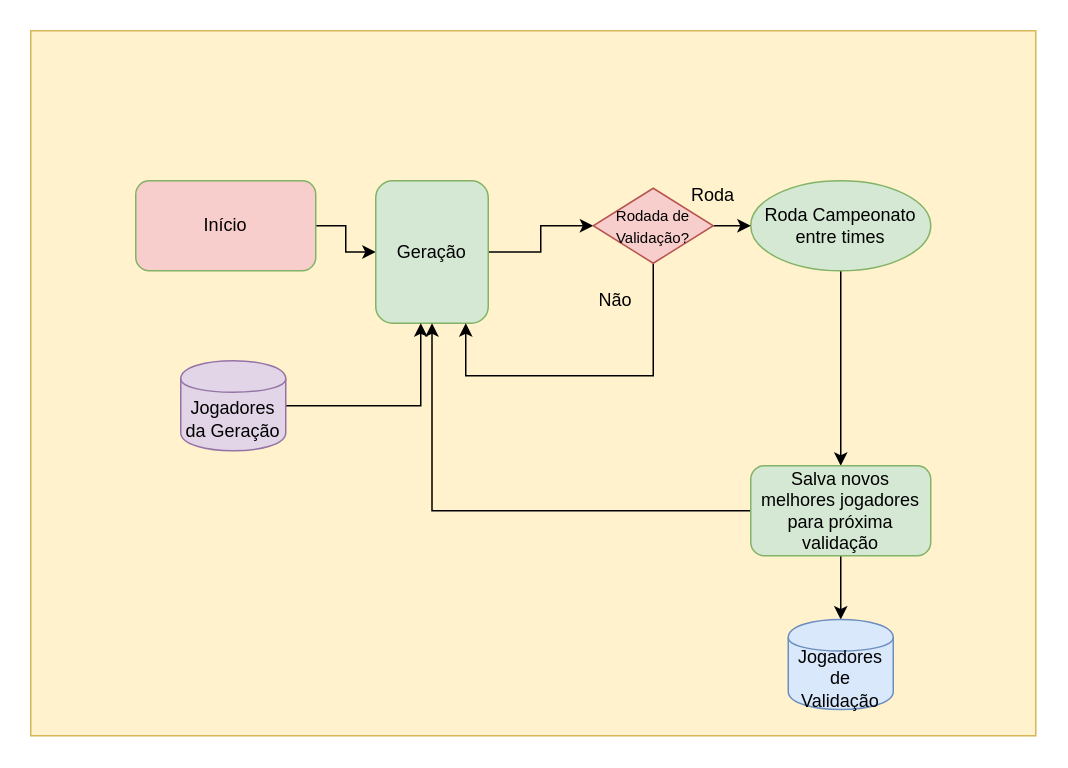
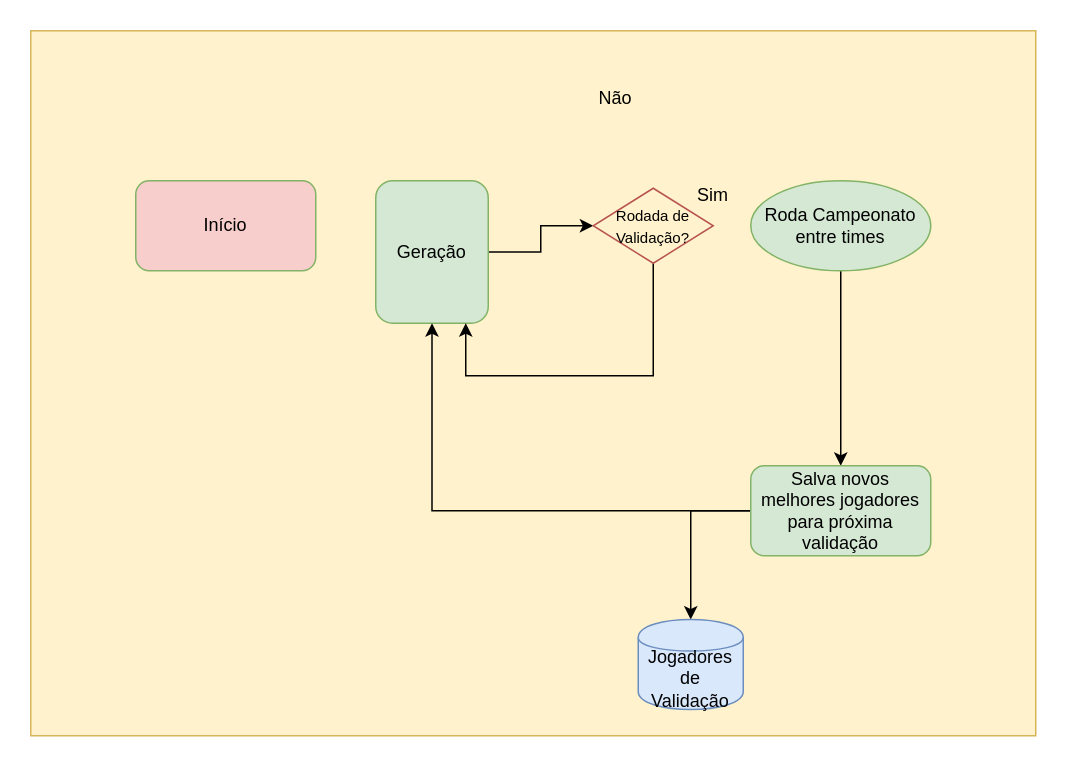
  <mxCell id="0" />
  <mxCell id="1" parent="0" />
  <mxCell id="2" value="" style="rounded=0;whiteSpace=wrap;html=1;fillColor=#fff2cc;strokeColor=#d6b656;" vertex="1" parent="1"><mxGeometry x="20" y="20" width="670" height="470" as="geometry" /></mxCell>
- <mxCell id="3" style="edgeStyle=orthogonalEdgeStyle;rounded=0;orthogonalLoop=1;jettySize=auto;html=1;" edge="1" parent="1" source="4" target="6"><mxGeometry relative="1" as="geometry" /></mxCell>
  <mxCell id="4" value="Início" style="rounded=1;whiteSpace=wrap;html=1;fillColor=#f8cecc;strokeColor=#82b366;" vertex="1" parent="1"><mxGeometry x="90" y="120" width="120" height="60" as="geometry" /></mxCell>
  <mxCell id="5" style="edgeStyle=orthogonalEdgeStyle;rounded=0;orthogonalLoop=1;jettySize=auto;html=1;entryX=0;entryY=0.5;entryDx=0;entryDy=0;" edge="1" parent="1" source="6" target="11"><mxGeometry relative="1" as="geometry" /></mxCell>
  <mxCell id="6" value="Geração" style="rounded=1;whiteSpace=wrap;html=1;fillColor=#d5e8d4;strokeColor=#82b366;" vertex="1" parent="1"><mxGeometry x="250" y="120" width="75" height="95" as="geometry" /></mxCell>
  <mxCell id="7" style="edgeStyle=orthogonalEdgeStyle;rounded=0;orthogonalLoop=1;jettySize=auto;html=1;" edge="1" parent="1" source="8" target="14"><mxGeometry relative="1" as="geometry" /></mxCell>
  <mxCell id="8" value="Roda Campeonato entre times" style="ellipse;whiteSpace=wrap;html=1;fillColor=#d5e8d4;strokeColor=#82b366;" vertex="1" parent="1"><mxGeometry x="500" y="120" width="120" height="60" as="geometry" /></mxCell>
- <mxCell id="9" style="edgeStyle=orthogonalEdgeStyle;rounded=0;orthogonalLoop=1;jettySize=auto;html=1;" edge="1" parent="1" source="11" target="8"><mxGeometry relative="1" as="geometry" /></mxCell>
  <mxCell id="10" style="edgeStyle=orthogonalEdgeStyle;rounded=0;orthogonalLoop=1;jettySize=auto;html=1;" edge="1" parent="1" source="11" target="6"><mxGeometry relative="1" as="geometry"><Array as="points"><mxPoint x="435" y="250" /><mxPoint x="310" y="250" /></Array></mxGeometry></mxCell>
- <mxCell id="11" value="&lt;font style=&quot;font-size: 10px&quot;&gt;Rodada de Validação?&lt;/font&gt;" style="rhombus;whiteSpace=wrap;html=1;fillColor=#f8cecc;strokeColor=#b85450;" vertex="1" parent="1"><mxGeometry x="395" y="125" width="80" height="50" as="geometry" /></mxCell>
+ <mxCell id="11" value="&lt;font style=&quot;font-size: 10px&quot;&gt;Rodada de Validação?&lt;/font&gt;" style="rhombus;whiteSpace=wrap;html=1;fillColor=#fff2cc;strokeColor=#b85450;" vertex="1" parent="1"><mxGeometry x="395" y="125" width="80" height="50" as="geometry" /></mxCell>
  <mxCell id="12" style="edgeStyle=orthogonalEdgeStyle;rounded=0;orthogonalLoop=1;jettySize=auto;html=1;" edge="1" parent="1" source="14" target="6"><mxGeometry relative="1" as="geometry" /></mxCell>
  <mxCell id="13" style="edgeStyle=orthogonalEdgeStyle;rounded=0;orthogonalLoop=1;jettySize=auto;html=1;" edge="1" parent="1" source="14" target="17"><mxGeometry relative="1" as="geometry" /></mxCell>
  <mxCell id="14" value="Salva novos melhores jogadores para próxima validação" style="rounded=1;whiteSpace=wrap;html=1;fillColor=#d5e8d4;strokeColor=#82b366;" vertex="1" parent="1"><mxGeometry x="500" y="310" width="120" height="60" as="geometry" /></mxCell>
- <mxCell id="15" value="Roda" style="text;html=1;strokeColor=none;fillColor=none;align=center;verticalAlign=middle;whiteSpace=wrap;rounded=0;" vertex="1" parent="1"><mxGeometry x="455" y="120" width="40" height="20" as="geometry" /></mxCell>
- <mxCell id="16" value="Não" style="text;html=1;strokeColor=none;fillColor=none;align=center;verticalAlign=middle;whiteSpace=wrap;rounded=0;" vertex="1" parent="1"><mxGeometry x="390" y="190" width="40" height="20" as="geometry" /></mxCell>
- <mxCell id="17" value="Jogadores de Validação" style="shape=cylinder;whiteSpace=wrap;html=1;boundedLbl=1;backgroundOutline=1;fillColor=#dae8fc;strokeColor=#6c8ebf;" vertex="1" parent="1"><mxGeometry x="525" y="412.5" width="70" height="60" as="geometry" /></mxCell>
- <mxCell id="18" style="edgeStyle=orthogonalEdgeStyle;rounded=0;orthogonalLoop=1;jettySize=auto;html=1;" edge="1" parent="1" source="19" target="6"><mxGeometry relative="1" as="geometry"><Array as="points"><mxPoint x="280" y="270" /></Array></mxGeometry></mxCell>
- <mxCell id="19" value="Jogadores da Geração" style="shape=cylinder;whiteSpace=wrap;html=1;boundedLbl=1;backgroundOutline=1;fillColor=#e1d5e7;strokeColor=#9673a6;" vertex="1" parent="1"><mxGeometry x="120" y="240" width="70" height="60" as="geometry" /></mxCell>
+ <mxCell id="15" value="Sim" style="text;html=1;strokeColor=none;fillColor=none;align=center;verticalAlign=middle;whiteSpace=wrap;rounded=0;" vertex="1" parent="1"><mxGeometry x="455" y="120" width="40" height="20" as="geometry" /></mxCell>
+ <mxCell id="16" value="Não" style="text;html=1;strokeColor=none;fillColor=none;align=center;verticalAlign=middle;whiteSpace=wrap;rounded=0;" vertex="1" parent="1"><mxGeometry x="390" y="55" width="40" height="20" as="geometry" /></mxCell>
+ <mxCell id="17" value="Jogadores de Validação" style="shape=cylinder;whiteSpace=wrap;html=1;boundedLbl=1;backgroundOutline=1;fillColor=#dae8fc;strokeColor=#6c8ebf;" vertex="1" parent="1"><mxGeometry x="425" y="412.5" width="70" height="60" as="geometry" /></mxCell>
